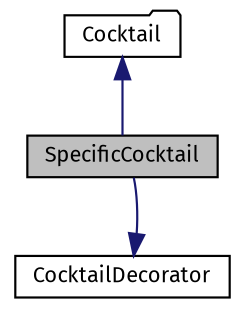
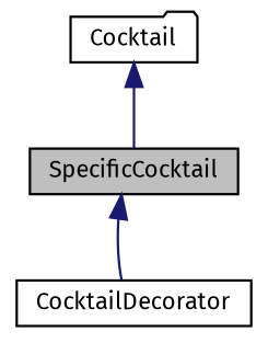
  digraph {
    fontname="Fira Sans"
    node [color=black fillcolor=white fontname="Fira Sans" fontsize=10 shape=box style=filled]
    edge [color=midnightblue dir=back fontname="Fira Sans" fontsize=10 labelfontname=Helvetica labelfontsize=10 style=solid]
    n1 [fillcolor=grey75 fontcolor=black height=0.2 label=SpecificCocktail width=0.4]
    n2 [height=0.2 label=CocktailDecorator width=0.4]
    n3 [height=0.2 label=Cocktail shape=folder width=0.4]
-   n2 -> n1
+   n1 -> n2
    n3 -> n1
  }
